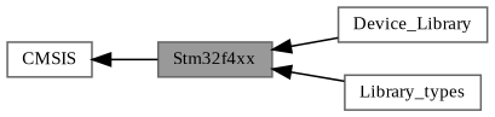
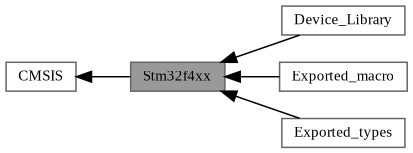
  digraph {
    fontname="Liberation Serif"
    rankdir=LR
    node [color=grey40 fillcolor=white fontname="Liberation Serif" fontsize=10 shape=box style=filled]
    edge [dir=back fontname="Liberation Serif" fontsize=10 labelfontname=Helvetica labelfontsize=10 shape=plaintext style=solid]
    n1 [height=0.2 label=CMSIS width=0.4]
    n2 [color=gray40 fillcolor=grey60 fontcolor=black height=0.2 label=Stm32f4xx width=0.4]
    n3 [height=0.2 label=Device_Library width=0.4]
-   n5 [height=0.2 label=Library_types width=0.4]
+   n4 [height=0.2 label=Exported_macro width=0.4]
+   n5 [height=0.2 label=Exported_types width=0.4]
    n1 -> n2
    n2 -> n3
+   n2 -> n4
    n2 -> n5
  }
